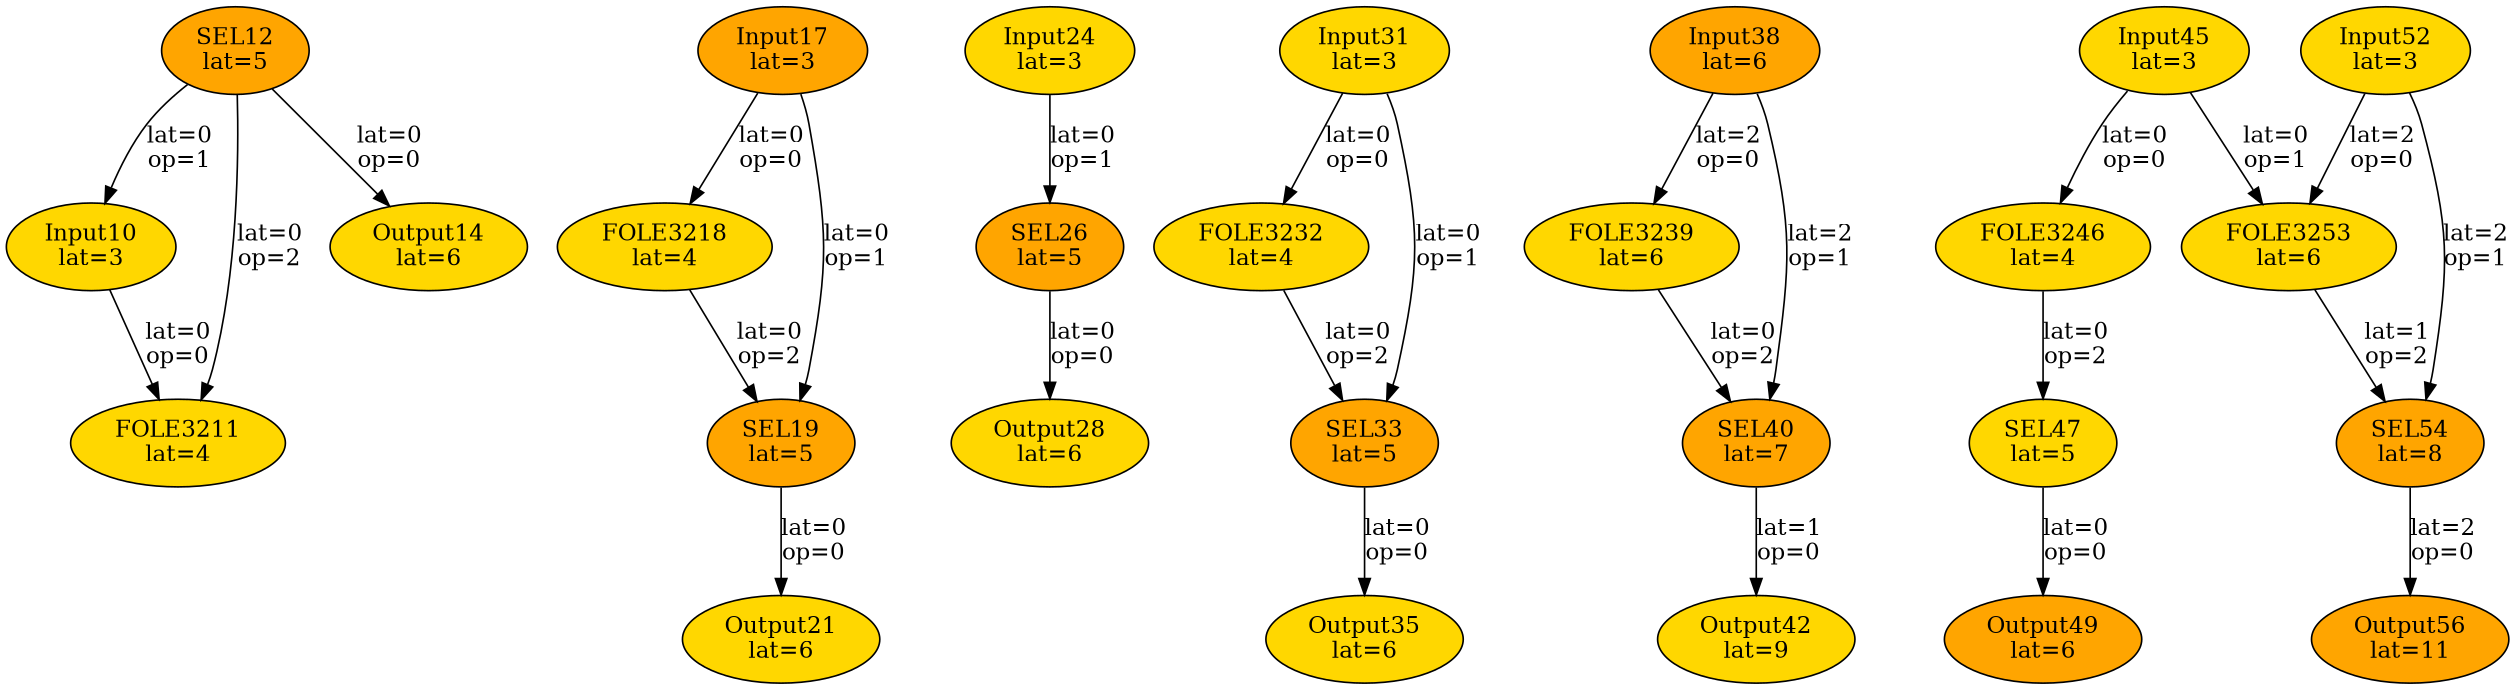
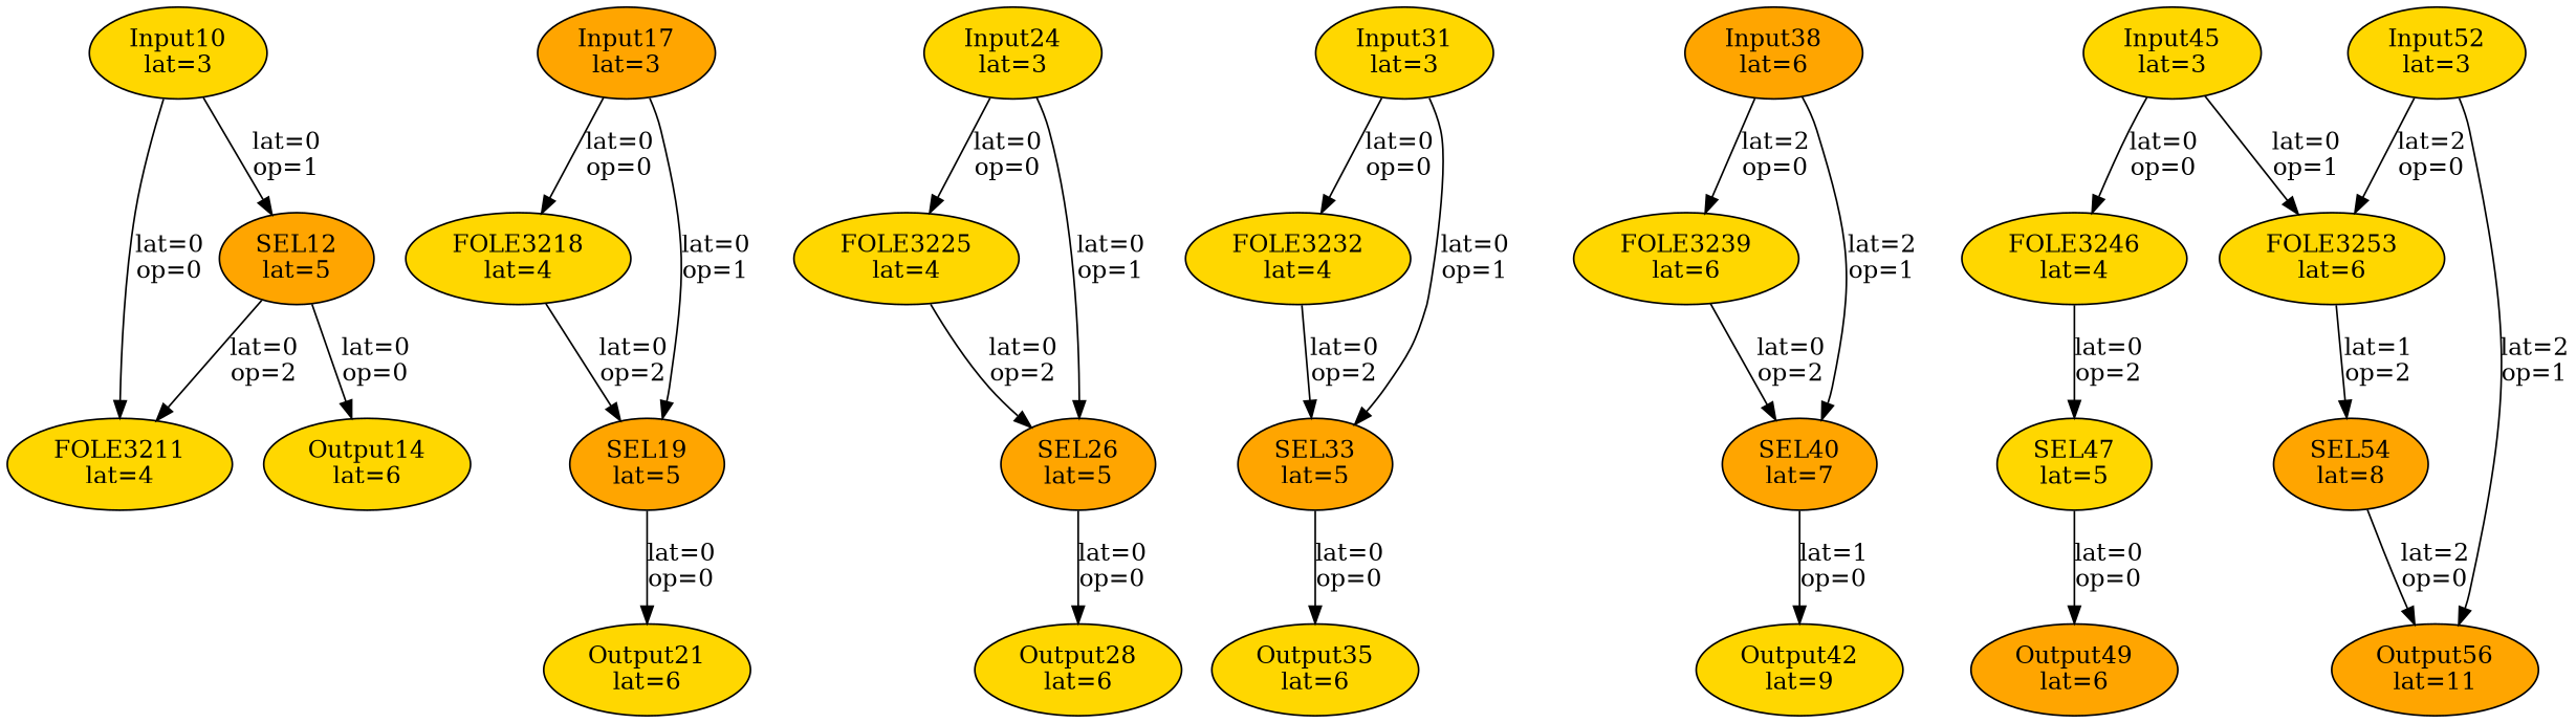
  digraph {
    node [fillcolor=gold style=filled]
    Input10 [label="\N\nlat=3"]
    FOLE3211 [label="\N\nlat=4"]
    SEL12 [fillcolor=orange label="\N\nlat=5"]
    Output14 [label="\N\nlat=6"]
    Input17 [fillcolor=orange label="\N\nlat=3"]
    FOLE3218 [label="\N\nlat=4"]
    SEL19 [fillcolor=orange label="\N\nlat=5"]
    Output21 [label="\N\nlat=6"]
    Input24 [label="\N\nlat=3"]
+   FOLE3225 [label="\N\nlat=4"]
    SEL26 [fillcolor=orange label="\N\nlat=5"]
    Output28 [label="\N\nlat=6"]
    Input31 [label="\N\nlat=3"]
    FOLE3232 [label="\N\nlat=4"]
    SEL33 [fillcolor=orange label="\N\nlat=5"]
    Output35 [label="\N\nlat=6"]
    Input38 [fillcolor=orange label="\N\nlat=6"]
    FOLE3239 [label="\N\nlat=6"]
    SEL40 [fillcolor=orange label="\N\nlat=7"]
    Output42 [label="\N\nlat=9"]
    Input45 [label="\N\nlat=3"]
    FOLE3246 [label="\N\nlat=4"]
    FOLE3253 [label="\N\nlat=6"]
    SEL47 [label="\N\nlat=5"]
    Output49 [fillcolor=orange label="\N\nlat=6"]
    Input52 [label="\N\nlat=3"]
    SEL54 [fillcolor=orange label="\N\nlat=8"]
    Output56 [fillcolor=orange label="\N\nlat=11"]
    Input10 -> FOLE3211 [label="lat=0\nop=0"]
-   SEL12 -> Input10 [label="lat=0\nop=1"]
+   Input10 -> SEL12 [label="lat=0\nop=1"]
    SEL12 -> FOLE3211 [label="lat=0\nop=2"]
    SEL12 -> Output14 [label="lat=0\nop=0"]
    Input17 -> FOLE3218 [label="lat=0\nop=0"]
    Input17 -> SEL19 [label="lat=0\nop=1"]
    FOLE3218 -> SEL19 [label="lat=0\nop=2"]
    SEL19 -> Output21 [label="lat=0\nop=0"]
+   Input24 -> FOLE3225 [label="lat=0\nop=0"]
    Input24 -> SEL26 [label="lat=0\nop=1"]
+   FOLE3225 -> SEL26 [label="lat=0\nop=2"]
    SEL26 -> Output28 [label="lat=0\nop=0"]
    Input31 -> FOLE3232 [label="lat=0\nop=0"]
    Input31 -> SEL33 [label="lat=0\nop=1"]
    FOLE3232 -> SEL33 [label="lat=0\nop=2"]
    SEL33 -> Output35 [label="lat=0\nop=0"]
    Input38 -> FOLE3239 [label="lat=2\nop=0"]
    Input38 -> SEL40 [label="lat=2\nop=1"]
    FOLE3239 -> SEL40 [label="lat=0\nop=2"]
    SEL40 -> Output42 [label="lat=1\nop=0"]
    Input45 -> FOLE3246 [label="lat=0\nop=0"]
    Input45 -> FOLE3253 [label="lat=0\nop=1"]
    FOLE3246 -> SEL47 [label="lat=0\nop=2"]
    FOLE3253 -> SEL54 [label="lat=1\nop=2"]
    SEL47 -> Output49 [label="lat=0\nop=0"]
    Input52 -> FOLE3253 [label="lat=2\nop=0"]
-   Input52 -> SEL54 [label="lat=2\nop=1"]
+   Input52 -> Output56 [label="lat=2\nop=1"]
    SEL54 -> Output56 [label="lat=2\nop=0"]
  }
